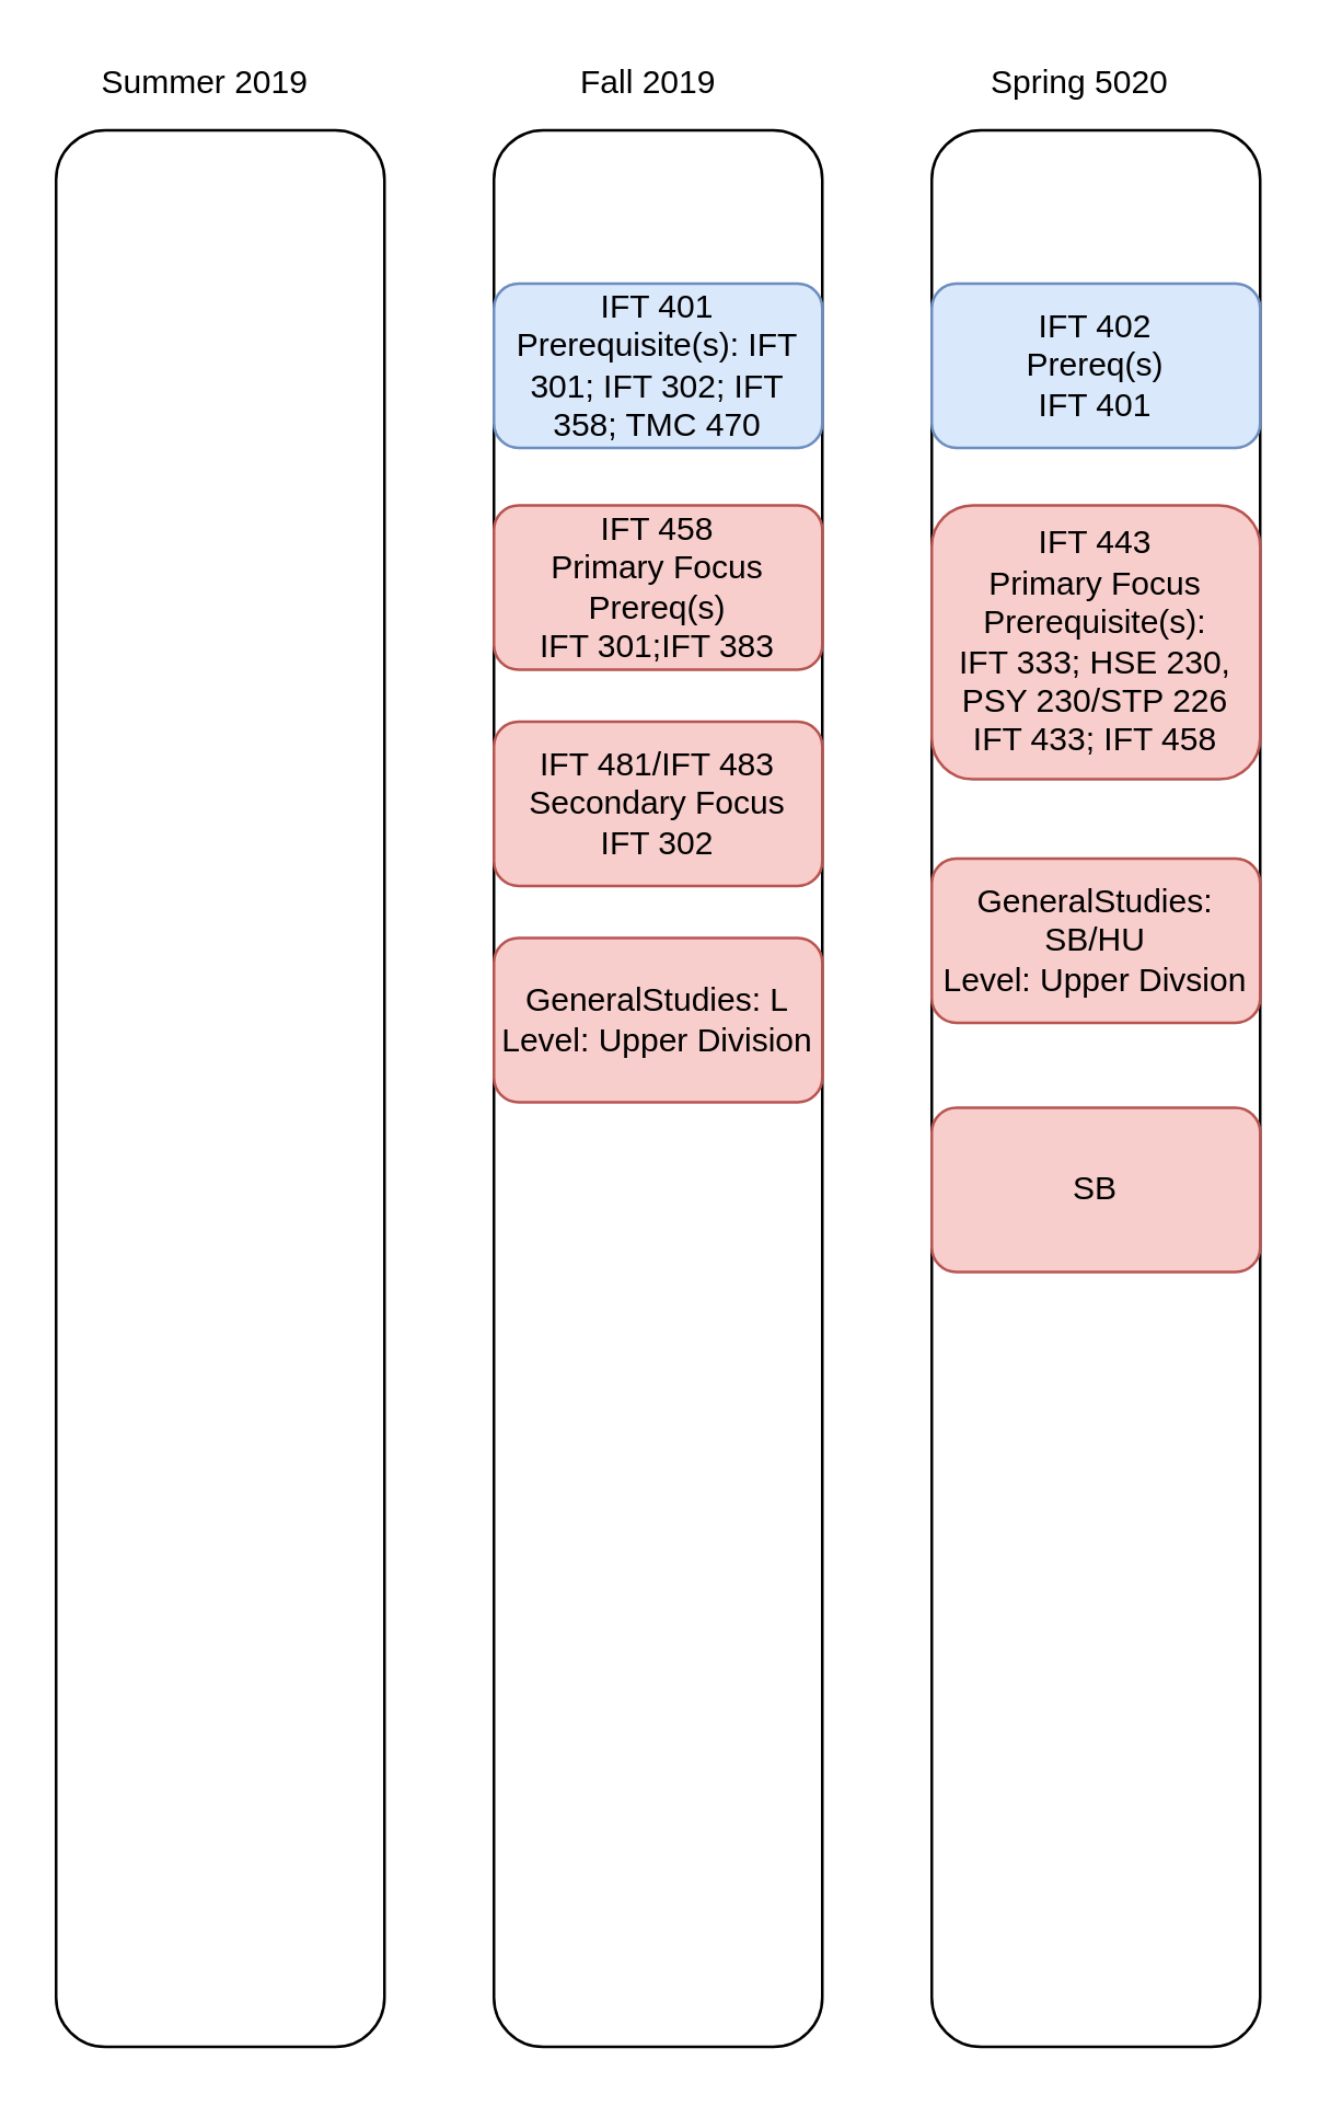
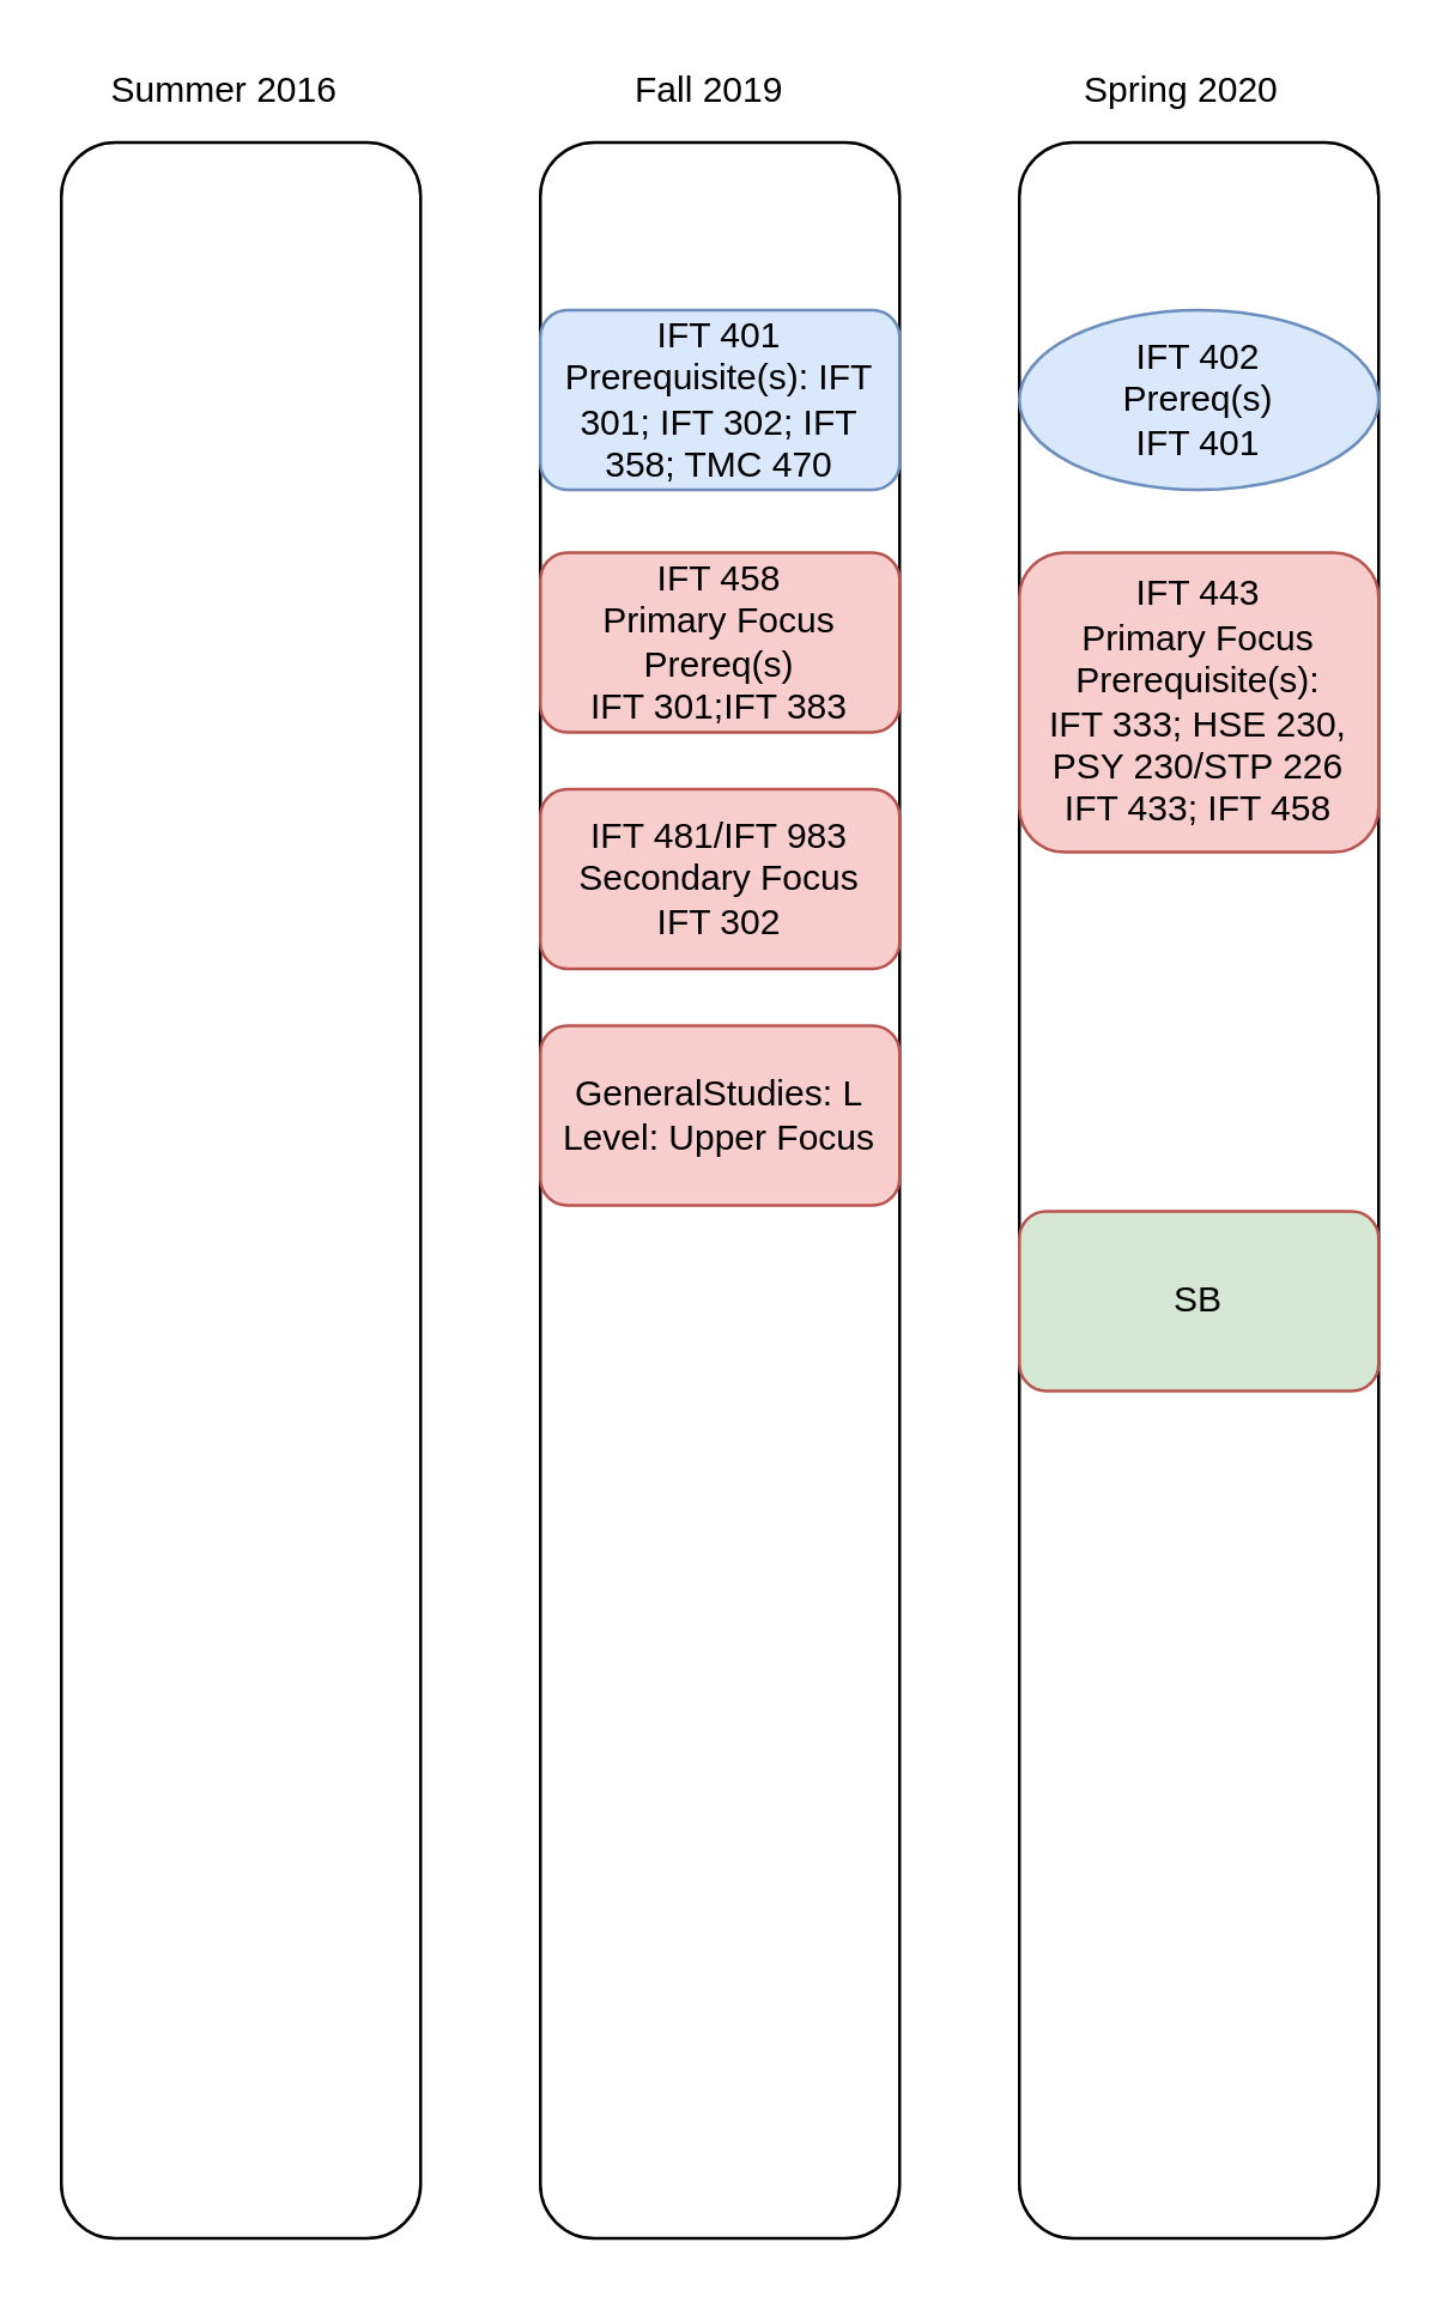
  <mxCell id="0" />
  <mxCell id="1" parent="0" />
  <mxCell id="2" value="" style="rounded=1;whiteSpace=wrap;html=1;" vertex="1" parent="1"><mxGeometry x="340" y="47" width="120" height="700" as="geometry" /></mxCell>
  <mxCell id="3" value="" style="rounded=1;whiteSpace=wrap;html=1;" vertex="1" parent="1"><mxGeometry x="20" y="47" width="120" height="700" as="geometry" /></mxCell>
  <mxCell id="4" value="" style="rounded=1;whiteSpace=wrap;html=1;" vertex="1" parent="1"><mxGeometry x="180" y="47" width="120" height="700" as="geometry" /></mxCell>
- <mxCell id="5" value="Summer 2019" style="text;html=1;resizable=0;points=[];autosize=1;align=left;verticalAlign=top;spacingTop=-4;" vertex="1" parent="1"><mxGeometry x="35" y="20" width="90" height="20" as="geometry" /></mxCell>
+ <mxCell id="5" value="Summer 2016" style="text;html=1;resizable=0;points=[];autosize=1;align=left;verticalAlign=top;spacingTop=-4;" vertex="1" parent="1"><mxGeometry x="35" y="20" width="90" height="20" as="geometry" /></mxCell>
  <mxCell id="6" value="Fall 2019" style="text;html=1;resizable=0;points=[];autosize=1;align=left;verticalAlign=top;spacingTop=-4;" vertex="1" parent="1"><mxGeometry x="210" y="20" width="60" height="20" as="geometry" /></mxCell>
- <mxCell id="7" value="Spring 5020&lt;br&gt;" style="text;html=1;resizable=0;points=[];autosize=1;align=left;verticalAlign=top;spacingTop=-4;" vertex="1" parent="1"><mxGeometry x="360" y="20" width="80" height="10" as="geometry" /></mxCell>
- <mxCell id="8" value="GeneralStudies: L&lt;br&gt;Level: Upper Division" style="rounded=1;whiteSpace=wrap;html=1;fillColor=#f8cecc;strokeColor=#b85450;" vertex="1" parent="1"><mxGeometry x="180" y="342" width="120" height="60" as="geometry" /></mxCell>
+ <mxCell id="7" value="Spring 2020&lt;br&gt;" style="text;html=1;resizable=0;points=[];autosize=1;align=left;verticalAlign=top;spacingTop=-4;" vertex="1" parent="1"><mxGeometry x="360" y="20" width="80" height="10" as="geometry" /></mxCell>
+ <mxCell id="8" value="GeneralStudies: L&lt;br&gt;Level: Upper Focus" style="rounded=1;whiteSpace=wrap;html=1;fillColor=#f8cecc;strokeColor=#b85450;" vertex="1" parent="1"><mxGeometry x="180" y="342" width="120" height="60" as="geometry" /></mxCell>
  <mxCell id="9" value="IFT 401&lt;br&gt;&lt;span id=&quot;local-environment&quot;&gt;&lt;span&gt;&lt;span id=&quot;For&quot;&gt;Prerequisite(s): IFT 301; IFT 302; IFT 358; TMC 470 &lt;br&gt;&lt;/span&gt;&lt;/span&gt;&lt;/span&gt;" style="rounded=1;whiteSpace=wrap;html=1;fillColor=#dae8fc;strokeColor=#6c8ebf;" vertex="1" parent="1"><mxGeometry x="180" y="103" width="120" height="60" as="geometry" /></mxCell>
- <mxCell id="10" value="IFT 402&lt;br&gt;&lt;span id=&quot;local-environment&quot;&gt;Prereq(s)&lt;br&gt;IFT 401&lt;/span&gt;" style="rounded=1;whiteSpace=wrap;html=1;fillColor=#dae8fc;strokeColor=#6c8ebf;" vertex="1" parent="1"><mxGeometry x="340" y="103" width="120" height="60" as="geometry" /></mxCell>
- <mxCell id="11" value="SB" style="rounded=1;whiteSpace=wrap;html=1;fillColor=#f8cecc;strokeColor=#b85450;" vertex="1" parent="1"><mxGeometry x="340" y="404" width="120" height="60" as="geometry" /></mxCell>
- <mxCell id="12" value="GeneralStudies: SB/HU&lt;br&gt;Level: Upper Divsion &lt;br&gt;" style="rounded=1;whiteSpace=wrap;html=1;fillColor=#f8cecc;strokeColor=#b85450;" vertex="1" parent="1"><mxGeometry x="340" y="313" width="120" height="60" as="geometry" /></mxCell>
+ <mxCell id="10" value="IFT 402&lt;br&gt;&lt;span id=&quot;local-environment&quot;&gt;Prereq(s)&lt;br&gt;IFT 401&lt;/span&gt;" style="ellipse;whiteSpace=wrap;html=1;fillColor=#dae8fc;strokeColor=#6c8ebf;" vertex="1" parent="1"><mxGeometry x="340" y="103" width="120" height="60" as="geometry" /></mxCell>
+ <mxCell id="11" value="SB" style="rounded=1;whiteSpace=wrap;html=1;fillColor=#d5e8d4;strokeColor=#b85450;" vertex="1" parent="1"><mxGeometry x="340" y="404" width="120" height="60" as="geometry" /></mxCell>
  <mxCell id="13" value="IFT 458 &lt;br&gt;Primary Focus&lt;br&gt;Prereq(s)&lt;br&gt;IFT 301;IFT 383" style="rounded=1;whiteSpace=wrap;html=1;fillColor=#f8cecc;strokeColor=#b85450;" vertex="1" parent="1"><mxGeometry x="180" y="184" width="120" height="60" as="geometry" /></mxCell>
  <mxCell id="14" value="&lt;div&gt;IFT 443&lt;/div&gt;&lt;div&gt;Primary Focus&lt;br&gt;&lt;/div&gt;&lt;span id=&quot;local-environment&quot;&gt;&lt;span&gt;&lt;span id=&quot;For&quot;&gt;Prerequisite(s): &lt;br&gt;IFT 333; HSE 230, PSY 230/STP 226&lt;br&gt;IFT 433; IFT 458&lt;/span&gt;&lt;/span&gt;&lt;/span&gt;&lt;span id=&quot;local-environment&quot;&gt;&lt;span&gt;&lt;span id=&quot;For&quot;&gt;&lt;/span&gt;&lt;/span&gt;&lt;/span&gt;" style="rounded=1;whiteSpace=wrap;html=1;fillColor=#f8cecc;strokeColor=#b85450;" vertex="1" parent="1"><mxGeometry x="340" y="184" width="120" height="100" as="geometry" /></mxCell>
- <mxCell id="15" value="IFT 481/IFT 483&lt;br&gt;Secondary Focus&lt;br&gt;&lt;span id=&quot;local-environment&quot;&gt;IFT 302&lt;/span&gt;" style="rounded=1;whiteSpace=wrap;html=1;fillColor=#f8cecc;strokeColor=#b85450;" vertex="1" parent="1"><mxGeometry x="180" y="263" width="120" height="60" as="geometry" /></mxCell>
+ <mxCell id="15" value="IFT 481/IFT 983&lt;br&gt;Secondary Focus&lt;br&gt;&lt;span id=&quot;local-environment&quot;&gt;IFT 302&lt;/span&gt;" style="rounded=1;whiteSpace=wrap;html=1;fillColor=#f8cecc;strokeColor=#b85450;" vertex="1" parent="1"><mxGeometry x="180" y="263" width="120" height="60" as="geometry" /></mxCell>
